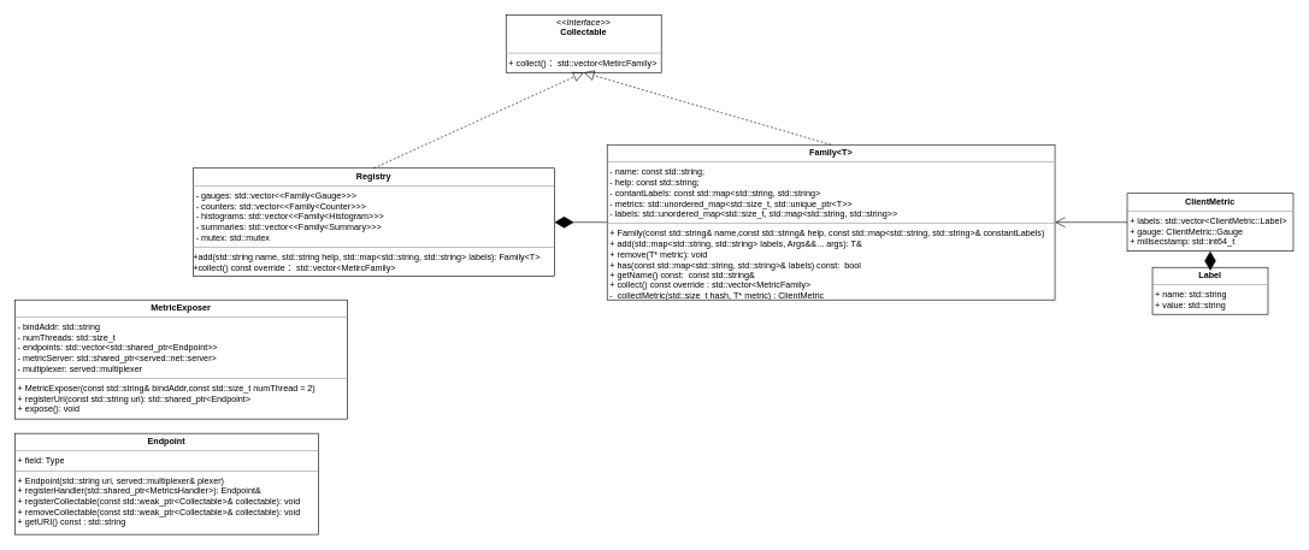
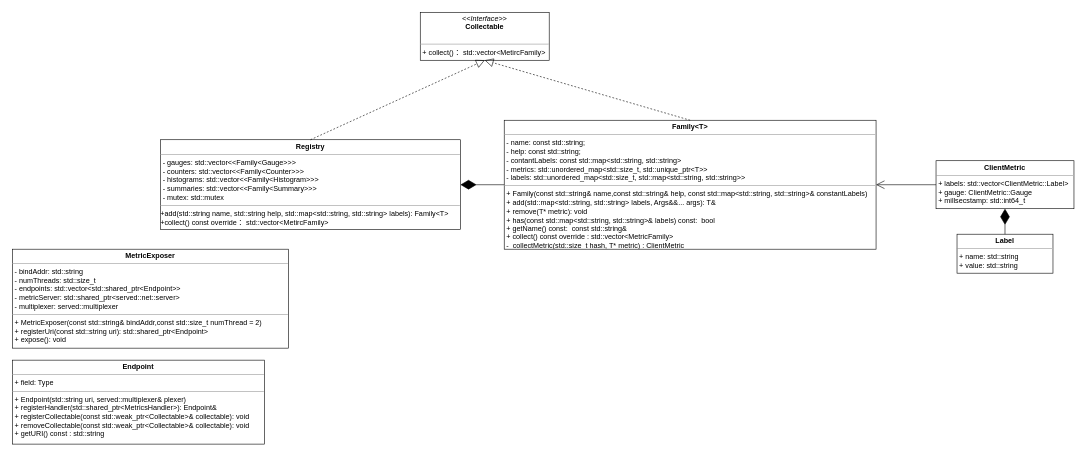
  <mxCell id="0" />
  <mxCell id="1" parent="0" />
  <mxCell id="2" value="&lt;p style=&quot;margin:0px;margin-top:4px;text-align:center;&quot;&gt;&lt;b&gt;Registry&lt;/b&gt;&lt;/p&gt;&lt;hr size=&quot;1&quot;&gt;&lt;p style=&quot;margin:0px;margin-left:4px;&quot;&gt;- gauges: std::vector&amp;lt;&amp;lt;Family&amp;lt;Gauge&amp;gt;&amp;gt;&amp;gt;&lt;/p&gt;&lt;p style=&quot;margin:0px;margin-left:4px;&quot;&gt;- counters: std::vector&amp;lt;&amp;lt;Family&amp;lt;Counter&amp;gt;&amp;gt;&amp;gt;&lt;br&gt;&lt;/p&gt;&lt;p style=&quot;margin:0px;margin-left:4px;&quot;&gt;- histograms: std::vector&amp;lt;&amp;lt;Family&amp;lt;Histogram&amp;gt;&amp;gt;&amp;gt;&lt;br&gt;&lt;/p&gt;&lt;p style=&quot;margin:0px;margin-left:4px;&quot;&gt;- summaries: std::vector&amp;lt;&amp;lt;Family&amp;lt;Summary&amp;gt;&amp;gt;&amp;gt;&lt;br&gt;&lt;/p&gt;&lt;p style=&quot;margin:0px;margin-left:4px;&quot;&gt;- mutex: std::mutex&lt;/p&gt;&lt;hr size=&quot;1&quot;&gt;&lt;p style=&quot;margin:0px;margin-left:4px;&quot;&gt;&lt;/p&gt;+add(std::string name, std::string help, std::map&amp;lt;std::string, std::string&amp;gt; labels): Family&amp;lt;T&amp;gt;&lt;br&gt;+collect() const override： std::vector&amp;lt;MetircFamily&amp;gt;" style="verticalAlign=top;align=left;overflow=fill;fontSize=12;fontFamily=Helvetica;html=1;" vertex="1" parent="1"><mxGeometry x="267" y="232.5" width="500" height="150" as="geometry" /></mxCell>
  <mxCell id="3" value="&lt;p style=&quot;margin:0px;margin-top:4px;text-align:center;&quot;&gt;&lt;i&gt;&amp;lt;&amp;lt;Interface&amp;gt;&amp;gt;&lt;/i&gt;&lt;br&gt;&lt;b&gt;Collectable&lt;/b&gt;&lt;/p&gt;&lt;p style=&quot;margin:0px;margin-left:4px;&quot;&gt;&lt;br&gt;&lt;/p&gt;&lt;hr size=&quot;1&quot;&gt;&lt;p style=&quot;margin:0px;margin-left:4px;&quot;&gt;+ collect()： std::vector&amp;lt;MetircFamily&amp;gt;&lt;br&gt;&lt;/p&gt;" style="verticalAlign=top;align=left;overflow=fill;fontSize=12;fontFamily=Helvetica;html=1;" vertex="1" parent="1"><mxGeometry x="700" y="20" width="215" height="80" as="geometry" /></mxCell>
  <mxCell id="4" value="" style="endArrow=block;dashed=1;endFill=0;endSize=12;html=1;rounded=0;exitX=0.5;exitY=0;exitDx=0;exitDy=0;entryX=0.5;entryY=1;entryDx=0;entryDy=0;" edge="1" parent="1" source="2" target="3"><mxGeometry width="160" relative="1" as="geometry"><mxPoint x="200" y="330" as="sourcePoint" /><mxPoint x="360" y="330" as="targetPoint" /></mxGeometry></mxCell>
  <mxCell id="5" value="&lt;p style=&quot;margin:0px;margin-top:4px;text-align:center;&quot;&gt;&lt;b&gt;Family&amp;lt;T&amp;gt;&lt;/b&gt;&lt;/p&gt;&lt;hr size=&quot;1&quot;&gt;&lt;p style=&quot;margin:0px;margin-left:4px;&quot;&gt;- name: const std::string;&lt;span style=&quot;background-color: initial;&quot;&gt;&lt;br&gt;&lt;/span&gt;&lt;/p&gt;&lt;p style=&quot;margin:0px;margin-left:4px;&quot;&gt;- help: const std::string;&lt;/p&gt;&lt;p style=&quot;margin:0px;margin-left:4px;&quot;&gt;- contantLabels:&amp;nbsp;const std::map&amp;lt;std::string, std::string&amp;gt;&lt;/p&gt;&lt;p style=&quot;margin:0px;margin-left:4px;&quot;&gt;&lt;span style=&quot;background-color: initial;&quot;&gt;- metrics: std::unordered_map&amp;lt;std::size_t, std::unique_ptr&amp;lt;T&amp;gt;&amp;gt;&lt;/span&gt;&lt;br&gt;&lt;/p&gt;&lt;p style=&quot;margin:0px;margin-left:4px;&quot;&gt;- labels:&amp;nbsp;std::unordered_map&amp;lt;std::size_t, std::map&amp;lt;std::string, std::string&amp;gt;&amp;gt;&lt;/p&gt;&lt;hr size=&quot;1&quot;&gt;&lt;p style=&quot;margin:0px;margin-left:4px;&quot;&gt;+ Family(&lt;span style=&quot;background-color: initial;&quot;&gt;const std::string&amp;amp; name,const std::string&amp;amp; help,&amp;nbsp;&lt;/span&gt;&lt;span style=&quot;background-color: initial;&quot;&gt;const std::map&amp;lt;std::string, std::string&amp;gt;&amp;amp; constantLabels&lt;/span&gt;&lt;span style=&quot;background-color: initial;&quot;&gt;)&lt;/span&gt;&lt;/p&gt;&lt;p style=&quot;margin:0px;margin-left:4px;&quot;&gt;+ add(std::map&amp;lt;std::string, std::string&amp;gt; labels, Args&amp;amp;&amp;amp;... args):&amp;nbsp;T&amp;amp;&lt;/p&gt;&lt;p style=&quot;margin:0px;margin-left:4px;&quot;&gt;+ remove(T* metric): void&lt;/p&gt;&lt;p style=&quot;margin:0px;margin-left:4px;&quot;&gt;+ has(const std::map&amp;lt;std::string, std::string&amp;gt;&amp;amp; labels) const:&amp;nbsp; bool&lt;/p&gt;&lt;p style=&quot;margin:0px;margin-left:4px;&quot;&gt;+ getName() const:&amp;nbsp; const std::string&amp;amp;&lt;/p&gt;&lt;p style=&quot;margin:0px;margin-left:4px;&quot;&gt;+ collect() const override :&amp;nbsp;std::vector&amp;lt;MetricFamily&amp;gt;&lt;br&gt;&lt;/p&gt;&lt;p style=&quot;margin:0px;margin-left:4px;&quot;&gt;-&amp;nbsp; collectMetric(std::size_t hash, T* metric) :&amp;nbsp;ClientMetric&lt;/p&gt;" style="verticalAlign=top;align=left;overflow=fill;fontSize=12;fontFamily=Helvetica;html=1;" vertex="1" parent="1"><mxGeometry x="840" y="200" width="620" height="215" as="geometry" /></mxCell>
  <mxCell id="6" value="" style="endArrow=block;dashed=1;endFill=0;endSize=12;html=1;rounded=0;exitX=0.5;exitY=0;exitDx=0;exitDy=0;entryX=0.5;entryY=1;entryDx=0;entryDy=0;" edge="1" parent="1" source="5" target="3"><mxGeometry width="160" relative="1" as="geometry"><mxPoint x="770" y="140" as="sourcePoint" /><mxPoint x="930" y="140" as="targetPoint" /></mxGeometry></mxCell>
  <mxCell id="7" value="" style="endArrow=diamondThin;endFill=1;endSize=24;html=1;rounded=0;entryX=1;entryY=0.5;entryDx=0;entryDy=0;exitX=0;exitY=0.5;exitDx=0;exitDy=0;" edge="1" parent="1" source="5" target="2"><mxGeometry width="160" relative="1" as="geometry"><mxPoint x="607" y="430" as="sourcePoint" /><mxPoint x="767" y="430" as="targetPoint" /></mxGeometry></mxCell>
  <mxCell id="8" value="&lt;p style=&quot;margin:0px;margin-top:4px;text-align:center;&quot;&gt;&lt;b&gt;ClientMetric&lt;/b&gt;&lt;/p&gt;&lt;hr size=&quot;1&quot;&gt;&lt;p style=&quot;margin:0px;margin-left:4px;&quot;&gt;+ labels: std::vector&amp;lt;ClientMetric::Label&amp;gt;&lt;/p&gt;&lt;p style=&quot;margin:0px;margin-left:4px;&quot;&gt;+ gauge: ClientMetric::Gauge&lt;/p&gt;&lt;p style=&quot;margin:0px;margin-left:4px;&quot;&gt;+ millsecstamp:&amp;nbsp;std::int64_t&lt;/p&gt;" style="verticalAlign=top;align=left;overflow=fill;fontSize=12;fontFamily=Helvetica;html=1;" vertex="1" parent="1"><mxGeometry x="1560" y="267.5" width="230" height="80" as="geometry" /></mxCell>
- <mxCell id="9" value="&lt;p style=&quot;margin:0px;margin-top:4px;text-align:center;&quot;&gt;&lt;b&gt;Label&lt;/b&gt;&lt;/p&gt;&lt;hr size=&quot;1&quot;&gt;&lt;p style=&quot;margin:0px;margin-left:4px;&quot;&gt;+ name: std::string&lt;/p&gt;&lt;p style=&quot;margin:0px;margin-left:4px;&quot;&gt;+ value: std::string&lt;/p&gt;&lt;p style=&quot;margin:0px;margin-left:4px;&quot;&gt;&lt;br&gt;&lt;/p&gt;" style="verticalAlign=top;align=left;overflow=fill;fontSize=12;fontFamily=Helvetica;html=1;" vertex="1" parent="1"><mxGeometry x="1595" y="370" width="160" height="65" as="geometry" /></mxCell>
+ <mxCell id="9" value="&lt;p style=&quot;margin:0px;margin-top:4px;text-align:center;&quot;&gt;&lt;b&gt;Label&lt;/b&gt;&lt;/p&gt;&lt;hr size=&quot;1&quot;&gt;&lt;p style=&quot;margin:0px;margin-left:4px;&quot;&gt;+ name: std::string&lt;/p&gt;&lt;p style=&quot;margin:0px;margin-left:4px;&quot;&gt;+ value: std::string&lt;/p&gt;&lt;p style=&quot;margin:0px;margin-left:4px;&quot;&gt;&lt;br&gt;&lt;/p&gt;" style="verticalAlign=top;align=left;overflow=fill;fontSize=12;fontFamily=Helvetica;html=1;" vertex="1" parent="1"><mxGeometry x="1595" y="390" width="160" height="65" as="geometry" /></mxCell>
  <mxCell id="10" value="" style="endArrow=diamondThin;endFill=1;endSize=24;html=1;rounded=0;entryX=0.5;entryY=1;entryDx=0;entryDy=0;exitX=0.5;exitY=0;exitDx=0;exitDy=0;" edge="1" parent="1" source="9" target="8"><mxGeometry width="160" relative="1" as="geometry"><mxPoint x="1680" y="390" as="sourcePoint" /><mxPoint x="1660" y="380" as="targetPoint" /></mxGeometry></mxCell>
  <mxCell id="11" value="" style="endArrow=open;endFill=1;endSize=12;html=1;rounded=0;exitX=0;exitY=0.5;exitDx=0;exitDy=0;entryX=1;entryY=0.5;entryDx=0;entryDy=0;" edge="1" parent="1" source="8" target="5"><mxGeometry width="160" relative="1" as="geometry"><mxPoint x="1410" y="310" as="sourcePoint" /><mxPoint x="1570" y="310" as="targetPoint" /></mxGeometry></mxCell>
  <mxCell id="12" value="&lt;p style=&quot;margin:0px;margin-top:4px;text-align:center;&quot;&gt;&lt;b&gt;MetricExposer&lt;/b&gt;&lt;/p&gt;&lt;hr size=&quot;1&quot;&gt;&lt;p style=&quot;margin:0px;margin-left:4px;&quot;&gt;- bindAddr: std::string&lt;/p&gt;&lt;p style=&quot;margin:0px;margin-left:4px;&quot;&gt;-&amp;nbsp;numThreads:&amp;nbsp;std::size_t&lt;/p&gt;&lt;p style=&quot;margin:0px;margin-left:4px;&quot;&gt;-&amp;nbsp;endpoints:&amp;nbsp;std::vector&amp;lt;std::shared_ptr&amp;lt;Endpoint&amp;gt;&amp;gt;&lt;/p&gt;&lt;p style=&quot;margin:0px;margin-left:4px;&quot;&gt;-&amp;nbsp;metricServer:&amp;nbsp;std::shared_ptr&amp;lt;served::net::server&amp;gt;&lt;/p&gt;&lt;p style=&quot;margin:0px;margin-left:4px;&quot;&gt;-&amp;nbsp;multiplexer:&amp;nbsp;served::multiplexer&lt;/p&gt;&lt;hr size=&quot;1&quot;&gt;&lt;p style=&quot;margin:0px;margin-left:4px;&quot;&gt;+ MetricExposer(const std::string&amp;amp; bindAddr,const std::size_t numThread = 2)&lt;/p&gt;&lt;p style=&quot;margin:0px;margin-left:4px;&quot;&gt;+ registerUri(const std::string uri): std::shared_ptr&amp;lt;Endpoint&amp;gt;&lt;/p&gt;&lt;p style=&quot;margin:0px;margin-left:4px;&quot;&gt;+ expose(): void&lt;br&gt;&lt;/p&gt;&lt;p style=&quot;margin:0px;margin-left:4px;&quot;&gt;&lt;br&gt;&lt;/p&gt;&lt;p style=&quot;margin:0px;margin-left:4px;&quot;&gt;&lt;br&gt;&lt;/p&gt;" style="verticalAlign=top;align=left;overflow=fill;fontSize=12;fontFamily=Helvetica;html=1;" vertex="1" parent="1"><mxGeometry x="20" y="415" width="460" height="165" as="geometry" /></mxCell>
  <mxCell id="13" value="&lt;p style=&quot;margin:0px;margin-top:4px;text-align:center;&quot;&gt;&lt;b&gt;Endpoint&lt;/b&gt;&lt;/p&gt;&lt;hr size=&quot;1&quot;&gt;&lt;p style=&quot;margin:0px;margin-left:4px;&quot;&gt;+ field: Type&lt;/p&gt;&lt;hr size=&quot;1&quot;&gt;&lt;p style=&quot;margin:0px;margin-left:4px;&quot;&gt;+ Endpoint(std::string uri, served::multiplexer&amp;amp; plexer)&lt;/p&gt;&lt;p style=&quot;margin:0px;margin-left:4px;&quot;&gt;+ registerHandler(std::shared_ptr&amp;lt;MetricsHandler&amp;gt;):&amp;nbsp;Endpoint&amp;amp;&lt;/p&gt;&lt;p style=&quot;margin:0px;margin-left:4px;&quot;&gt;+&amp;nbsp;registerCollectable(const std::weak_ptr&amp;lt;Collectable&amp;gt;&amp;amp; collectable):&amp;nbsp;void&lt;/p&gt;&lt;p style=&quot;margin:0px;margin-left:4px;&quot;&gt;+&amp;nbsp;removeCollectable(const std::weak_ptr&amp;lt;Collectable&amp;gt;&amp;amp; collectable): void&lt;/p&gt;&lt;p style=&quot;margin:0px;margin-left:4px;&quot;&gt;+&amp;nbsp;getURI() const : std::string&amp;nbsp;&lt;/p&gt;" style="verticalAlign=top;align=left;overflow=fill;fontSize=12;fontFamily=Helvetica;html=1;" vertex="1" parent="1"><mxGeometry x="20" y="600" width="420" height="140" as="geometry" /></mxCell>
